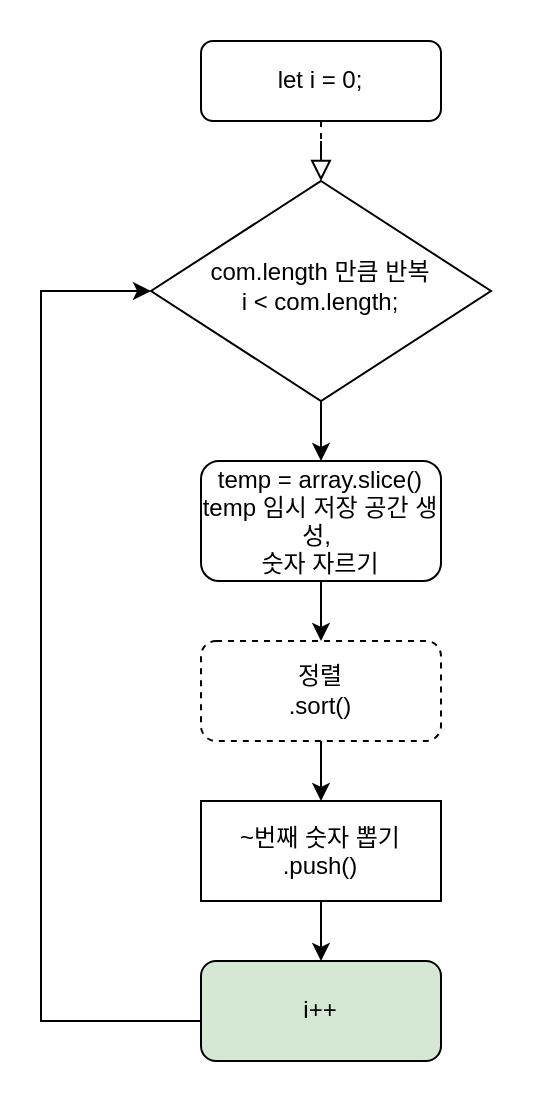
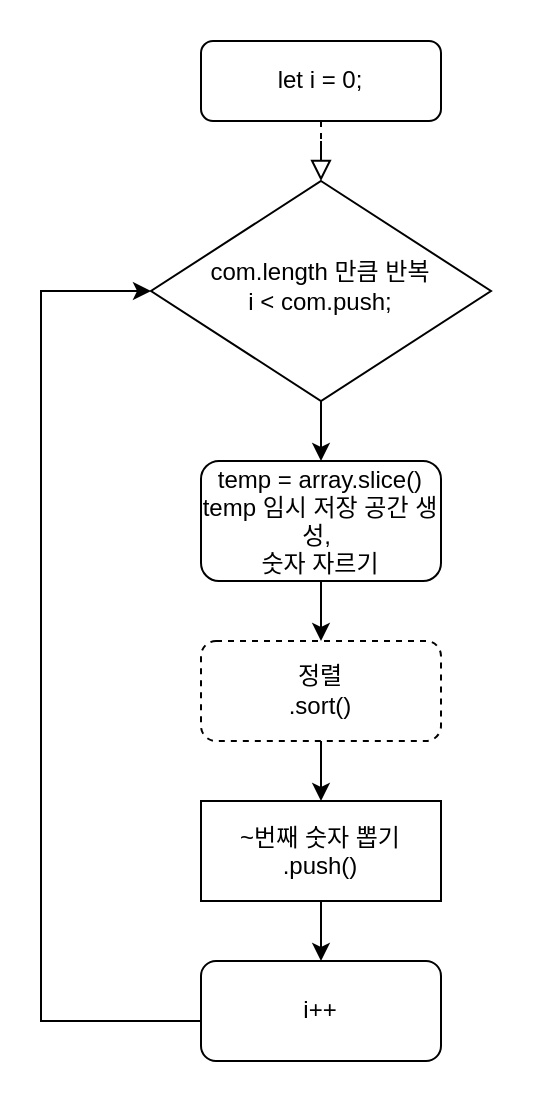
  <mxCell id="0" />
  <mxCell id="1" parent="0" />
  <mxCell id="2" value="" style="rounded=0;html=1;jettySize=auto;orthogonalLoop=1;fontSize=11;endArrow=block;endFill=0;endSize=8;strokeWidth=1;shadow=0;labelBackgroundColor=none;edgeStyle=orthogonalEdgeStyle;dashed=1;" parent="1" source="3" target="5" edge="1"><mxGeometry relative="1" as="geometry" /></mxCell>
  <mxCell id="3" value="&lt;span style=&quot;font-family: Arial;&quot;&gt;let i = 0;&lt;/span&gt;" style="rounded=1;whiteSpace=wrap;html=1;fontSize=12;glass=0;strokeWidth=1;shadow=0;" parent="1" vertex="1"><mxGeometry x="100" y="20" width="120" height="40" as="geometry" /></mxCell>
  <mxCell id="4" style="edgeStyle=orthogonalEdgeStyle;rounded=0;orthogonalLoop=1;jettySize=auto;html=1;" edge="1" parent="1" source="5" target="9"><mxGeometry relative="1" as="geometry" /></mxCell>
- <mxCell id="5" value="&lt;span style=&quot;font-family: Arial;&quot;&gt;com.length 만큼 반복&lt;/span&gt;&lt;br style=&quot;font-family: Arial;&quot;&gt;&lt;span style=&quot;font-family: Arial;&quot;&gt;i &amp;lt; com.length;&lt;/span&gt;" style="rhombus;whiteSpace=wrap;html=1;shadow=0;fontFamily=Helvetica;fontSize=12;align=center;strokeWidth=1;spacing=6;spacingTop=-4;" parent="1" vertex="1"><mxGeometry x="75" y="90" width="170" height="110" as="geometry" /></mxCell>
+ <mxCell id="5" value="&lt;span style=&quot;font-family: Arial;&quot;&gt;com.length 만큼 반복&lt;/span&gt;&lt;br style=&quot;font-family: Arial;&quot;&gt;&lt;span style=&quot;font-family: Arial;&quot;&gt;i &amp;lt; com.push;&lt;/span&gt;" style="rhombus;whiteSpace=wrap;html=1;shadow=0;fontFamily=Helvetica;fontSize=12;align=center;strokeWidth=1;spacing=6;spacingTop=-4;" parent="1" vertex="1"><mxGeometry x="75" y="90" width="170" height="110" as="geometry" /></mxCell>
  <mxCell id="6" style="edgeStyle=orthogonalEdgeStyle;rounded=0;orthogonalLoop=1;jettySize=auto;html=1;entryX=0.5;entryY=0;entryDx=0;entryDy=0;" edge="1" parent="1" source="7" target="11"><mxGeometry relative="1" as="geometry" /></mxCell>
  <mxCell id="7" value="&lt;span style=&quot;font-family: Arial;&quot;&gt;정렬&lt;/span&gt;&lt;br style=&quot;font-family: Arial;&quot;&gt;&lt;span style=&quot;font-family: Arial;&quot;&gt;.sort()&lt;/span&gt;" style="rounded=1;whiteSpace=wrap;html=1;fontSize=12;glass=0;strokeWidth=1;shadow=0;dashed=1;" parent="1" vertex="1"><mxGeometry x="100" y="320" width="120" height="50" as="geometry" /></mxCell>
  <mxCell id="8" value="" style="edgeStyle=orthogonalEdgeStyle;rounded=0;orthogonalLoop=1;jettySize=auto;html=1;" edge="1" parent="1" source="9" target="7"><mxGeometry relative="1" as="geometry" /></mxCell>
  <mxCell id="9" value="&lt;p style=&quot;margin: 0px; padding: 0px; border: 0px none; line-height: 0px; overflow-wrap: break-word; font-family: Arial;&quot;&gt;&lt;span style=&quot;line-height: 14px;&quot;&gt;temp = array.slice()&lt;br&gt;temp 임시 저장 공간 생성,&amp;nbsp;&lt;br&gt;&lt;/span&gt;&lt;/p&gt;&lt;p style=&quot;margin: 0px; padding: 0px; border: 0px none; line-height: 0px; overflow-wrap: break-word; font-family: Arial;&quot;&gt;&lt;span style=&quot;line-height: 14px;&quot;&gt;숫자 자르기&lt;/span&gt;&lt;/p&gt;" style="rounded=1;whiteSpace=wrap;html=1;" vertex="1" parent="1"><mxGeometry x="100" y="230" width="120" height="60" as="geometry" /></mxCell>
  <mxCell id="10" style="edgeStyle=orthogonalEdgeStyle;rounded=0;orthogonalLoop=1;jettySize=auto;html=1;entryX=0.5;entryY=0;entryDx=0;entryDy=0;" edge="1" parent="1" source="11" target="13"><mxGeometry relative="1" as="geometry" /></mxCell>
  <mxCell id="11" value="&lt;p style=&quot;margin: 0px; padding: 0px; border: 0px none; line-height: 0px; overflow-wrap: break-word; font-family: Arial;&quot;&gt;&lt;span style=&quot;line-height: 14px;&quot;&gt;~번째 숫자 뽑기&lt;/span&gt;&lt;/p&gt;&lt;p style=&quot;margin: 0px; padding: 0px; border: 0px none; line-height: 0px; overflow-wrap: break-word; font-family: Arial;&quot;&gt;&lt;span style=&quot;line-height: 14px;&quot;&gt;.push()&lt;/span&gt;&lt;/p&gt;" style="whiteSpace=wrap;html=1;rounded=0;" vertex="1" parent="1"><mxGeometry x="100" y="400" width="120" height="50" as="geometry" /></mxCell>
  <mxCell id="12" style="edgeStyle=orthogonalEdgeStyle;rounded=0;orthogonalLoop=1;jettySize=auto;html=1;" edge="1" parent="1" source="13" target="5"><mxGeometry relative="1" as="geometry"><mxPoint x="75" y="145" as="targetPoint" /><Array as="points"><mxPoint x="20" y="510" /><mxPoint x="20" y="145" /></Array></mxGeometry></mxCell>
- <mxCell id="13" value="&lt;span style=&quot;font-family: Arial;&quot;&gt;i++&lt;/span&gt;" style="rounded=1;whiteSpace=wrap;html=1;fillColor=#d5e8d4;" vertex="1" parent="1"><mxGeometry x="100" y="480" width="120" height="50" as="geometry" /></mxCell>
+ <mxCell id="13" value="&lt;span style=&quot;font-family: Arial;&quot;&gt;i++&lt;/span&gt;" style="rounded=1;whiteSpace=wrap;html=1;" vertex="1" parent="1"><mxGeometry x="100" y="480" width="120" height="50" as="geometry" /></mxCell>
